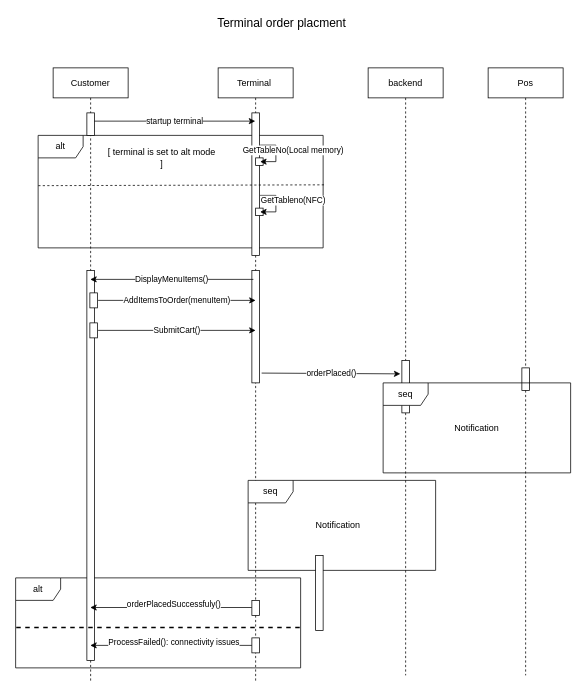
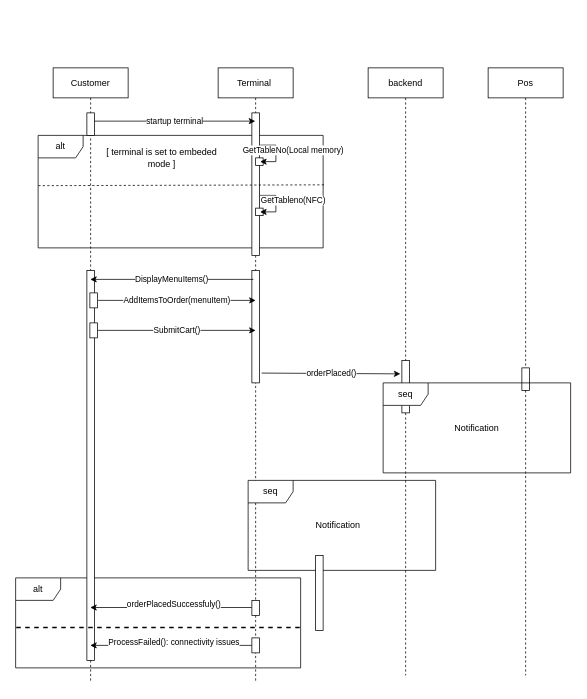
  <mxCell id="0" />
  <mxCell id="1" parent="0" />
  <mxCell id="2" value="alt" style="shape=umlFrame;whiteSpace=wrap;html=1;" vertex="1" parent="1"><mxGeometry x="20" y="770" width="380" height="120" as="geometry" /></mxCell>
  <mxCell id="3" value="alt" style="shape=umlFrame;whiteSpace=wrap;html=1;" vertex="1" parent="1"><mxGeometry x="50" y="180" width="380" height="150" as="geometry" /></mxCell>
  <mxCell id="4" value="Customer" style="shape=umlLifeline;perimeter=lifelinePerimeter;container=1;collapsible=0;recursiveResize=0;rounded=0;shadow=0;strokeWidth=1;" parent="1" vertex="1"><mxGeometry x="70" y="90" width="100" height="820" as="geometry" /></mxCell>
  <mxCell id="5" value="" style="html=1;points=[];perimeter=orthogonalPerimeter;" vertex="1" parent="4"><mxGeometry x="45" y="60" width="10" height="30" as="geometry" /></mxCell>
  <mxCell id="6" value="" style="html=1;points=[];perimeter=orthogonalPerimeter;" vertex="1" parent="4"><mxGeometry x="45" y="270" width="10" height="520" as="geometry" /></mxCell>
  <mxCell id="7" value="" style="html=1;points=[];perimeter=orthogonalPerimeter;" vertex="1" parent="4"><mxGeometry x="49" y="300" width="10" height="20" as="geometry" /></mxCell>
  <mxCell id="8" value="" style="html=1;points=[];perimeter=orthogonalPerimeter;" vertex="1" parent="4"><mxGeometry x="49" y="340" width="10" height="20" as="geometry" /></mxCell>
  <mxCell id="9" value="Terminal " style="shape=umlLifeline;perimeter=lifelinePerimeter;container=1;collapsible=0;recursiveResize=0;rounded=0;shadow=0;strokeWidth=1;" parent="1" vertex="1"><mxGeometry x="290" y="90" width="100" height="820" as="geometry" /></mxCell>
  <mxCell id="10" value="" style="html=1;points=[];perimeter=orthogonalPerimeter;" vertex="1" parent="9"><mxGeometry x="45" y="60" width="10" height="190" as="geometry" /></mxCell>
  <mxCell id="11" value="" style="html=1;points=[];perimeter=orthogonalPerimeter;" vertex="1" parent="9"><mxGeometry x="50" y="120" width="10" height="10" as="geometry" /></mxCell>
  <mxCell id="12" value="GetTableNo(Local memory)" style="endArrow=classic;html=1;entryX=0.9;entryY=1.1;entryDx=0;entryDy=0;entryPerimeter=0;rounded=0;" edge="1" parent="9"><mxGeometry x="-0.344" y="-24" width="50" height="50" relative="1" as="geometry"><mxPoint x="56" y="103" as="sourcePoint" /><mxPoint x="56" y="125" as="targetPoint" /><Array as="points"><mxPoint x="77" y="103" /><mxPoint x="77" y="125" /></Array><mxPoint x="47" y="7" as="offset" /></mxGeometry></mxCell>
  <mxCell id="13" value="" style="html=1;points=[];perimeter=orthogonalPerimeter;" vertex="1" parent="9"><mxGeometry x="45" y="270" width="10" height="150" as="geometry" /></mxCell>
  <mxCell id="14" value="" style="html=1;points=[];perimeter=orthogonalPerimeter;" vertex="1" parent="9"><mxGeometry x="45" y="760" width="10" height="20" as="geometry" /></mxCell>
  <mxCell id="15" value="startup terminal" style="endArrow=classic;html=1;exitX=1;exitY=0.367;exitDx=0;exitDy=0;exitPerimeter=0;" edge="1" parent="1" source="5" target="9"><mxGeometry width="50" height="50" relative="1" as="geometry"><mxPoint x="120" y="160" as="sourcePoint" /><mxPoint x="230" y="140" as="targetPoint" /></mxGeometry></mxCell>
- <mxCell id="16" value="[ terminal is set to alt mode ]" style="text;html=1;strokeColor=none;fillColor=none;align=center;verticalAlign=middle;whiteSpace=wrap;rounded=0;" vertex="1" parent="1"><mxGeometry x="140" y="200" width="150" height="20" as="geometry" /></mxCell>
+ <mxCell id="16" value="[ terminal is set to embeded mode ]" style="text;html=1;strokeColor=none;fillColor=none;align=center;verticalAlign=middle;whiteSpace=wrap;rounded=0;" vertex="1" parent="1"><mxGeometry x="140" y="200" width="150" height="20" as="geometry" /></mxCell>
  <mxCell id="17" value="" style="endArrow=none;dashed=1;html=1;exitX=-0.005;exitY=0.387;exitDx=0;exitDy=0;exitPerimeter=0;entryX=1.008;entryY=0.533;entryDx=0;entryDy=0;entryPerimeter=0;" edge="1" parent="1"><mxGeometry width="50" height="50" relative="1" as="geometry"><mxPoint x="50.15" y="247.05" as="sourcePoint" /><mxPoint x="433.04" y="245.95" as="targetPoint" /></mxGeometry></mxCell>
  <mxCell id="18" value="" style="html=1;points=[];perimeter=orthogonalPerimeter;" vertex="1" parent="1"><mxGeometry x="340" y="277" width="10" height="10" as="geometry" /></mxCell>
  <mxCell id="19" value="GetTableno(NFC)" style="endArrow=classic;html=1;entryX=0.9;entryY=1.1;entryDx=0;entryDy=0;entryPerimeter=0;rounded=0;" edge="1" parent="1"><mxGeometry x="-0.344" y="-24" width="50" height="50" relative="1" as="geometry"><mxPoint x="346" y="260" as="sourcePoint" /><mxPoint x="346" y="282" as="targetPoint" /><Array as="points"><mxPoint x="367" y="260" /><mxPoint x="367" y="282" /></Array><mxPoint x="47" y="7" as="offset" /></mxGeometry></mxCell>
  <mxCell id="20" value="DisplayMenuItems()" style="endArrow=classic;html=1;exitX=0.2;exitY=0.08;exitDx=0;exitDy=0;exitPerimeter=0;" edge="1" parent="1" source="13" target="4"><mxGeometry width="50" height="50" relative="1" as="geometry"><mxPoint x="330" y="369" as="sourcePoint" /><mxPoint x="280" y="430" as="targetPoint" /><Array as="points" /></mxGeometry></mxCell>
  <mxCell id="21" value="backend" style="shape=umlLifeline;perimeter=lifelinePerimeter;container=1;collapsible=0;recursiveResize=0;rounded=0;shadow=0;strokeWidth=1;" vertex="1" parent="1"><mxGeometry x="490" y="90" width="100" height="810" as="geometry" /></mxCell>
  <mxCell id="22" value="" style="html=1;points=[];perimeter=orthogonalPerimeter;" vertex="1" parent="21"><mxGeometry x="45" y="390" width="10" height="70" as="geometry" /></mxCell>
  <mxCell id="23" value="AddItemsToOrder(menuItem)" style="endArrow=classic;html=1;entryX=0.495;entryY=0.607;entryDx=0;entryDy=0;entryPerimeter=0;" edge="1" parent="1"><mxGeometry width="50" height="50" relative="1" as="geometry"><mxPoint x="130" y="400" as="sourcePoint" /><mxPoint x="340" y="400" as="targetPoint" /><Array as="points"><mxPoint x="220" y="400" /></Array></mxGeometry></mxCell>
  <mxCell id="24" value="SubmitCart()" style="endArrow=classic;html=1;entryX=0.495;entryY=0.607;entryDx=0;entryDy=0;entryPerimeter=0;" edge="1" parent="1"><mxGeometry width="50" height="50" relative="1" as="geometry"><mxPoint x="130" y="440" as="sourcePoint" /><mxPoint x="340" y="440" as="targetPoint" /><Array as="points"><mxPoint x="220" y="440" /></Array></mxGeometry></mxCell>
  <mxCell id="25" value="orderPlaced()" style="endArrow=classic;html=1;entryX=-0.2;entryY=0.257;entryDx=0;entryDy=0;entryPerimeter=0;exitX=1.3;exitY=0.913;exitDx=0;exitDy=0;exitPerimeter=0;" edge="1" parent="1" source="13" target="22"><mxGeometry width="50" height="50" relative="1" as="geometry"><mxPoint x="350" y="495" as="sourcePoint" /><mxPoint x="470" y="500" as="targetPoint" /></mxGeometry></mxCell>
  <mxCell id="26" value="Pos" style="shape=umlLifeline;perimeter=lifelinePerimeter;container=1;collapsible=0;recursiveResize=0;rounded=0;shadow=0;strokeWidth=1;" vertex="1" parent="1"><mxGeometry x="650" y="90" width="100" height="810" as="geometry" /></mxCell>
  <mxCell id="27" value="" style="html=1;points=[];perimeter=orthogonalPerimeter;" vertex="1" parent="26"><mxGeometry x="45" y="400" width="10" height="30" as="geometry" /></mxCell>
  <mxCell id="28" value="seq" style="shape=umlFrame;whiteSpace=wrap;html=1;" vertex="1" parent="1"><mxGeometry x="510" y="510" width="250" height="120" as="geometry" /></mxCell>
  <mxCell id="29" value="Notification" style="text;html=1;strokeColor=none;fillColor=none;align=center;verticalAlign=middle;whiteSpace=wrap;rounded=0;" vertex="1" parent="1"><mxGeometry x="615" y="560" width="40" height="20" as="geometry" /></mxCell>
  <mxCell id="30" value="seq" style="shape=umlFrame;whiteSpace=wrap;html=1;" vertex="1" parent="1"><mxGeometry x="330" y="640" width="250" height="120" as="geometry" /></mxCell>
  <mxCell id="31" value="Notification" style="text;html=1;strokeColor=none;fillColor=none;align=center;verticalAlign=middle;whiteSpace=wrap;rounded=0;" vertex="1" parent="1"><mxGeometry x="430" y="690" width="40" height="20" as="geometry" /></mxCell>
  <mxCell id="32" value="" style="endArrow=classic;html=1;exitX=0;exitY=0.75;exitDx=0;exitDy=0;exitPerimeter=0;" edge="1" parent="1"><mxGeometry width="50" height="50" relative="1" as="geometry"><mxPoint x="335" y="809.5" as="sourcePoint" /><mxPoint x="119.5" y="809.5" as="targetPoint" /></mxGeometry></mxCell>
  <mxCell id="33" value="orderPlacedSuccessfuly()" style="edgeLabel;html=1;align=center;verticalAlign=middle;resizable=0;points=[];" vertex="1" connectable="0" parent="32"><mxGeometry x="-0.295" relative="1" as="geometry"><mxPoint x="-29" y="-5" as="offset" /></mxGeometry></mxCell>
  <mxCell id="34" value="" style="html=1;points=[];perimeter=orthogonalPerimeter;" vertex="1" parent="1"><mxGeometry x="420" y="740" width="10" height="100" as="geometry" /></mxCell>
  <mxCell id="35" value="" style="html=1;points=[];perimeter=orthogonalPerimeter;" vertex="1" parent="1"><mxGeometry x="335" y="800" width="10" height="20" as="geometry" /></mxCell>
  <mxCell id="36" value="" style="endArrow=none;dashed=1;html=1;strokeWidth=2;entryX=0.997;entryY=0.55;entryDx=0;entryDy=0;entryPerimeter=0;exitX=-0.011;exitY=0.55;exitDx=0;exitDy=0;exitPerimeter=0;" edge="1" parent="1"><mxGeometry width="50" height="50" relative="1" as="geometry"><mxPoint x="20.82" y="836" as="sourcePoint" /><mxPoint x="403.86" y="836" as="targetPoint" /></mxGeometry></mxCell>
  <mxCell id="37" value="" style="endArrow=classic;html=1;exitX=0;exitY=0.75;exitDx=0;exitDy=0;exitPerimeter=0;" edge="1" parent="1"><mxGeometry width="50" height="50" relative="1" as="geometry"><mxPoint x="335" y="860" as="sourcePoint" /><mxPoint x="119.5" y="860" as="targetPoint" /></mxGeometry></mxCell>
  <mxCell id="38" value="ProcessFailed(): connectivity issues" style="edgeLabel;html=1;align=center;verticalAlign=middle;resizable=0;points=[];" vertex="1" connectable="0" parent="37"><mxGeometry x="-0.295" relative="1" as="geometry"><mxPoint x="-29" y="-5" as="offset" /></mxGeometry></mxCell>
- <mxCell id="39" value="Terminal order placment" style="text;html=1;strokeColor=none;fillColor=none;align=center;verticalAlign=middle;whiteSpace=wrap;rounded=0;dashed=1;fontSize=16;" vertex="1" parent="1"><mxGeometry x="265" y="20" width="220" height="20" as="geometry" /></mxCell>
